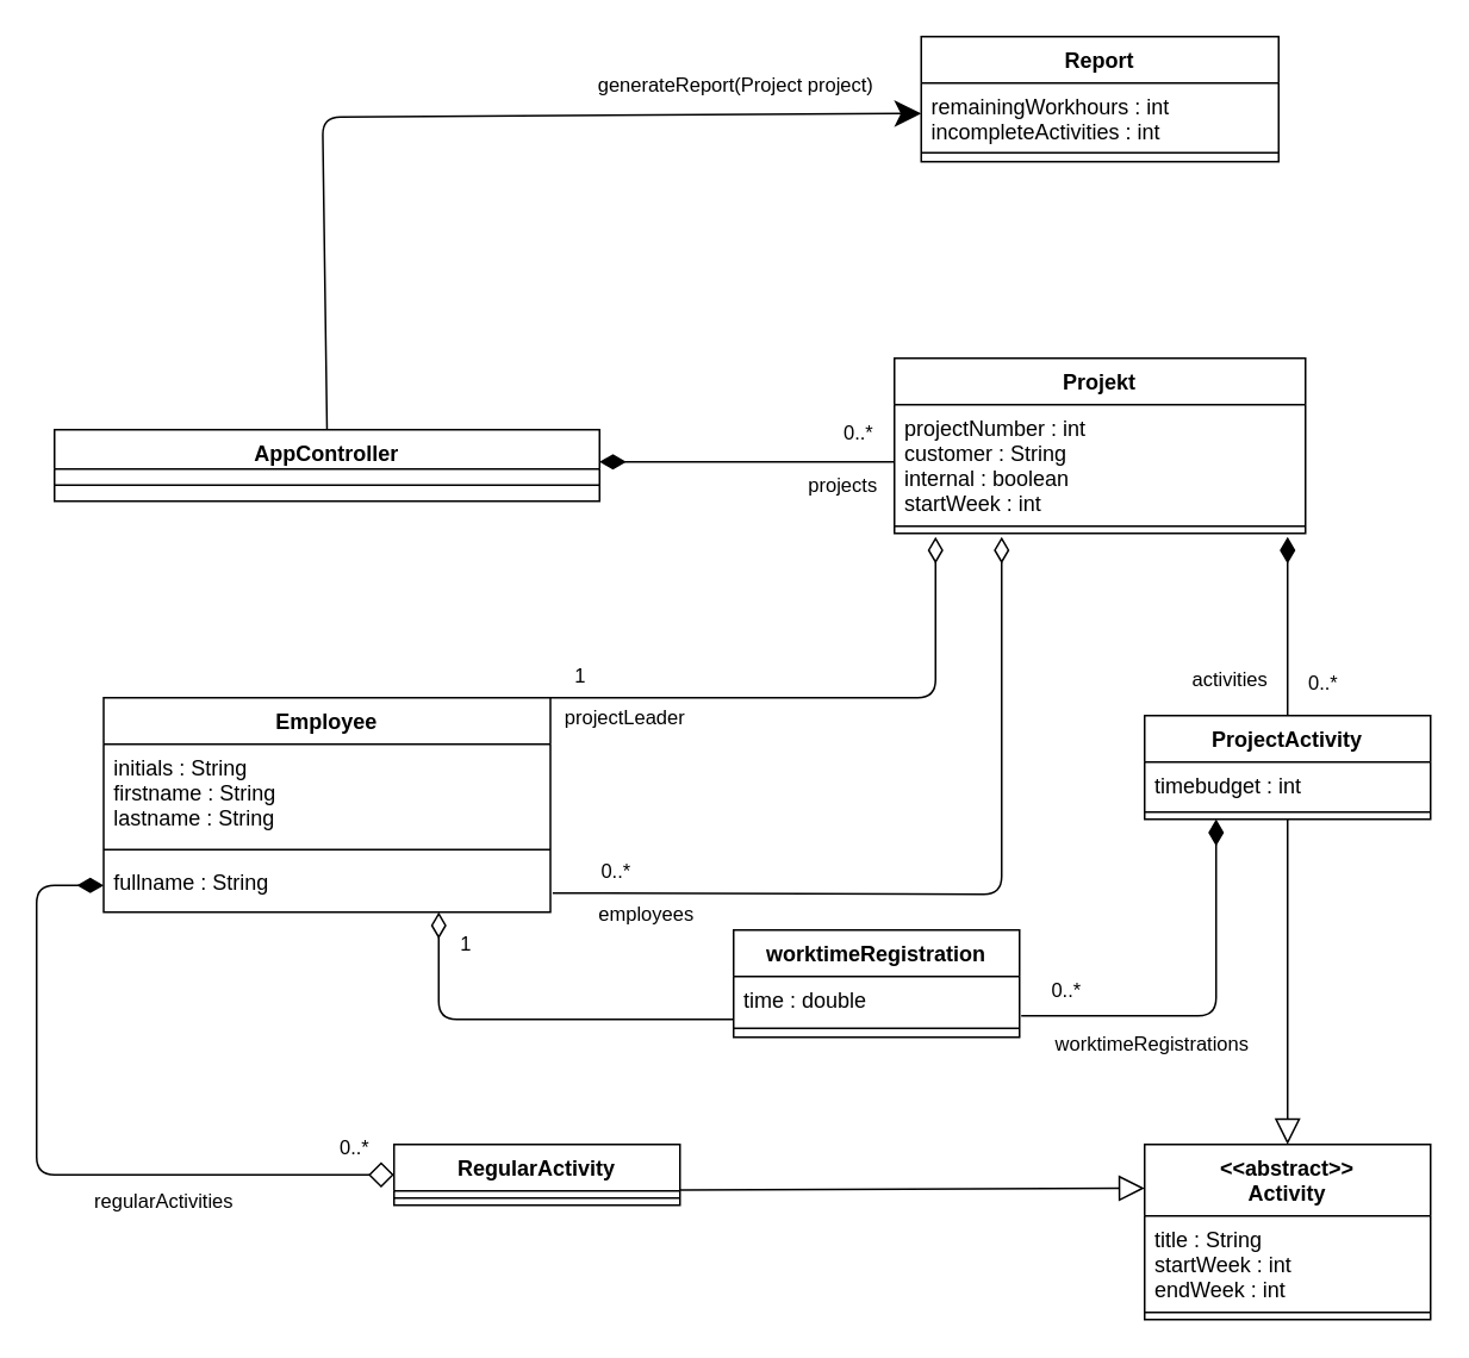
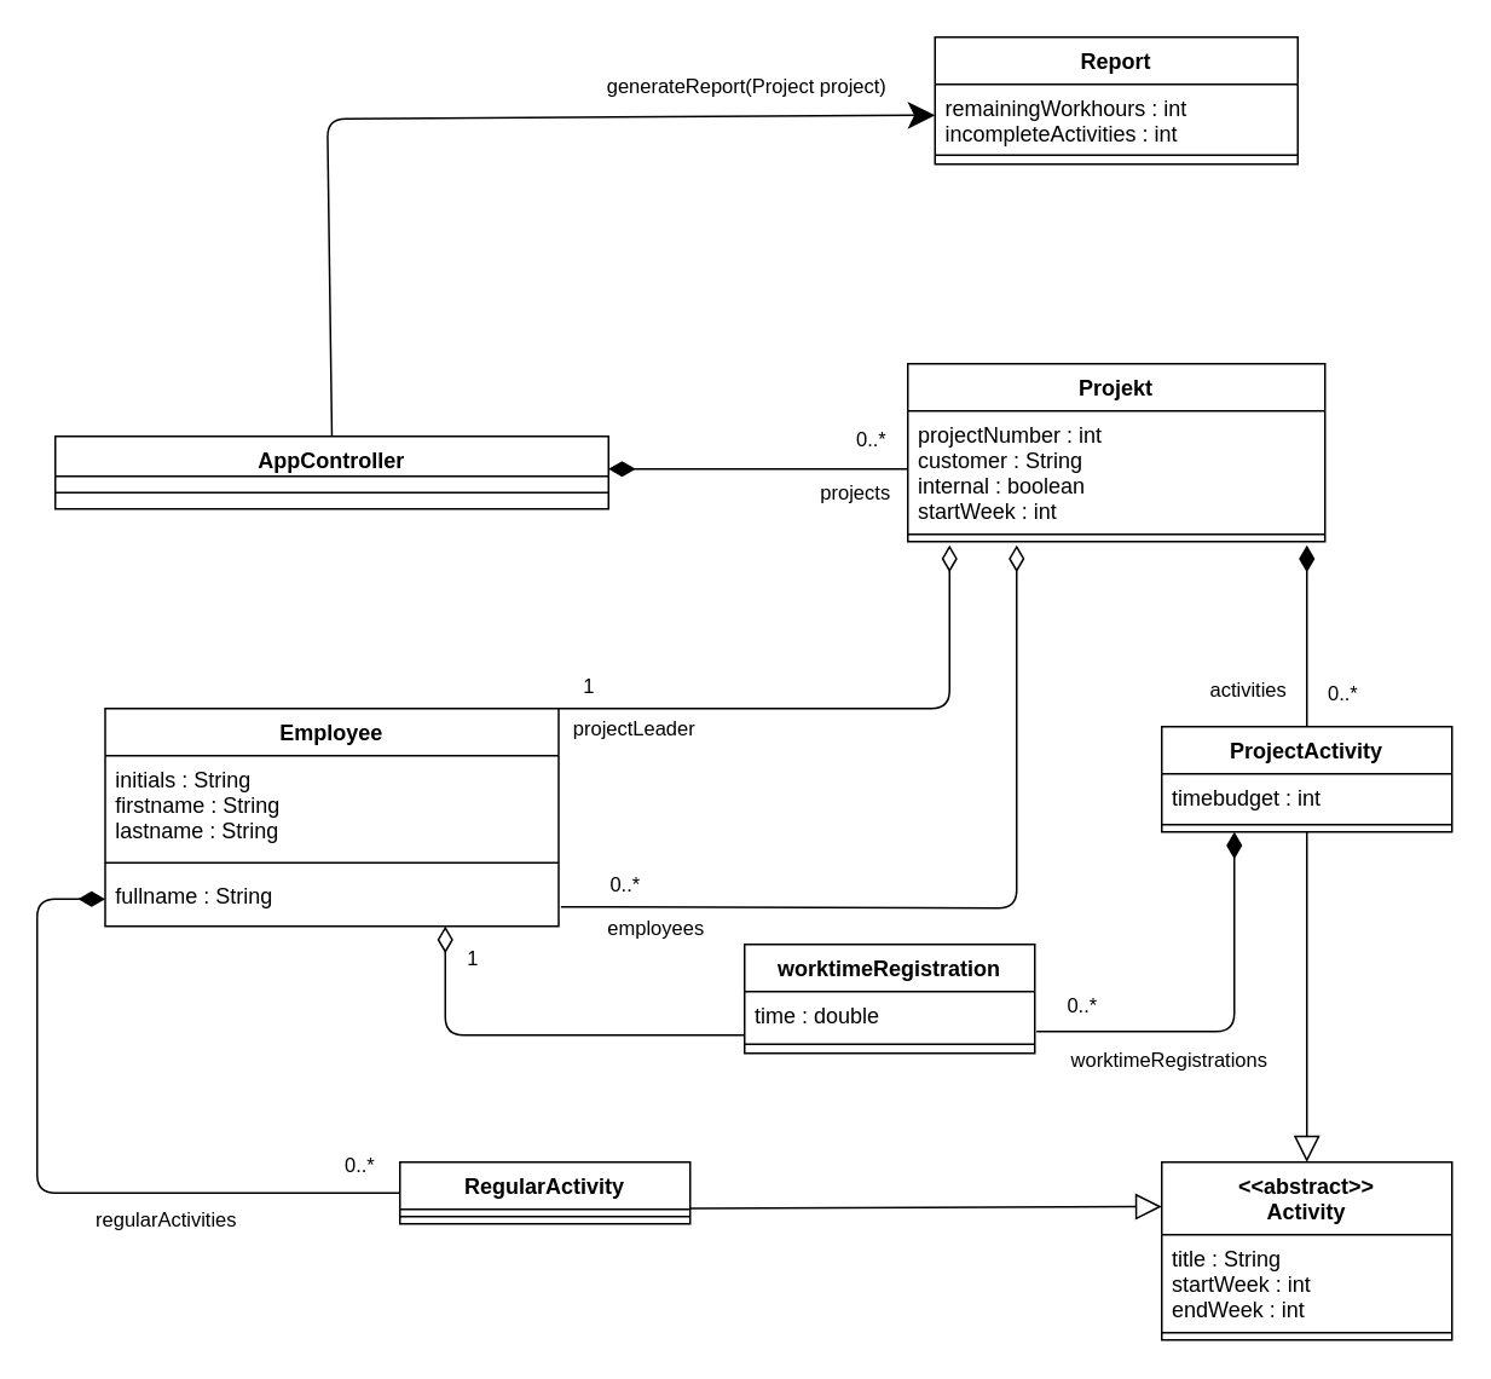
  <mxCell id="0" />
  <mxCell id="1" parent="0" />
  <mxCell id="2" value="AppController" style="swimlane;fontStyle=1;align=center;verticalAlign=top;childLayout=stackLayout;horizontal=1;startSize=22;horizontalStack=0;resizeParent=1;resizeParentMax=0;resizeLast=0;collapsible=1;marginBottom=0;" parent="1" vertex="1"><mxGeometry x="30" y="240" width="305" height="40" as="geometry" /></mxCell>
  <mxCell id="3" value="" style="line;strokeWidth=1;fillColor=none;align=left;verticalAlign=middle;spacingTop=-1;spacingLeft=3;spacingRight=3;rotatable=0;labelPosition=right;points=[];portConstraint=eastwest;strokeColor=inherit;" parent="2" vertex="1"><mxGeometry y="22" width="305" height="18" as="geometry" /></mxCell>
  <mxCell id="4" value="Report" style="swimlane;fontStyle=1;align=center;verticalAlign=top;childLayout=stackLayout;horizontal=1;startSize=26;horizontalStack=0;resizeParent=1;resizeParentMax=0;resizeLast=0;collapsible=1;marginBottom=0;" parent="1" vertex="1"><mxGeometry x="515" y="20" width="200" height="70" as="geometry" /></mxCell>
  <mxCell id="5" value="remainingWorkhours : int&#10;incompleteActivities : int" style="text;strokeColor=none;fillColor=none;align=left;verticalAlign=top;spacingLeft=4;spacingRight=4;overflow=hidden;rotatable=0;points=[[0,0.5],[1,0.5]];portConstraint=eastwest;" parent="4" vertex="1"><mxGeometry y="26" width="200" height="34" as="geometry" /></mxCell>
  <mxCell id="6" value="" style="line;strokeWidth=1;fillColor=none;align=left;verticalAlign=middle;spacingTop=-1;spacingLeft=3;spacingRight=3;rotatable=0;labelPosition=right;points=[];portConstraint=eastwest;strokeColor=inherit;" parent="4" vertex="1"><mxGeometry y="60" width="200" height="10" as="geometry" /></mxCell>
  <mxCell id="7" value="Projekt" style="swimlane;fontStyle=1;align=center;verticalAlign=top;childLayout=stackLayout;horizontal=1;startSize=26;horizontalStack=0;resizeParent=1;resizeParentMax=0;resizeLast=0;collapsible=1;marginBottom=0;" parent="1" vertex="1"><mxGeometry x="500" y="200" width="230" height="98" as="geometry" /></mxCell>
  <mxCell id="8" value="projectNumber : int&#10;customer : String&#10;internal : boolean&#10;startWeek : int&#10;" style="text;strokeColor=none;fillColor=none;align=left;verticalAlign=top;spacingLeft=4;spacingRight=4;overflow=hidden;rotatable=0;points=[[0,0.5],[1,0.5]];portConstraint=eastwest;" parent="7" vertex="1"><mxGeometry y="26" width="230" height="64" as="geometry" /></mxCell>
  <mxCell id="9" value="" style="line;strokeWidth=1;fillColor=none;align=left;verticalAlign=middle;spacingTop=-1;spacingLeft=3;spacingRight=3;rotatable=0;labelPosition=right;points=[];portConstraint=eastwest;strokeColor=inherit;" parent="7" vertex="1"><mxGeometry y="90" width="230" height="8" as="geometry" /></mxCell>
  <mxCell id="10" value="&lt;&lt;abstract&gt;&gt;&#10;Activity" style="swimlane;fontStyle=1;align=center;verticalAlign=top;childLayout=stackLayout;horizontal=1;startSize=40;horizontalStack=0;resizeParent=1;resizeParentMax=0;resizeLast=0;collapsible=1;marginBottom=0;" parent="1" vertex="1"><mxGeometry x="640" y="640" width="160" height="98" as="geometry" /></mxCell>
  <mxCell id="11" value="title : String&#10;startWeek : int&#10;endWeek : int" style="text;strokeColor=none;fillColor=none;align=left;verticalAlign=top;spacingLeft=4;spacingRight=4;overflow=hidden;rotatable=0;points=[[0,0.5],[1,0.5]];portConstraint=eastwest;" parent="10" vertex="1"><mxGeometry y="40" width="160" height="50" as="geometry" /></mxCell>
  <mxCell id="12" value="" style="line;strokeWidth=1;fillColor=none;align=left;verticalAlign=middle;spacingTop=-1;spacingLeft=3;spacingRight=3;rotatable=0;labelPosition=right;points=[];portConstraint=eastwest;strokeColor=inherit;" parent="10" vertex="1"><mxGeometry y="90" width="160" height="8" as="geometry" /></mxCell>
  <mxCell id="13" value="ProjectActivity" style="swimlane;fontStyle=1;align=center;verticalAlign=top;childLayout=stackLayout;horizontal=1;startSize=26;horizontalStack=0;resizeParent=1;resizeParentMax=0;resizeLast=0;collapsible=1;marginBottom=0;" parent="1" vertex="1"><mxGeometry x="640" y="400" width="160" height="58" as="geometry" /></mxCell>
  <mxCell id="14" value="timebudget : int" style="text;strokeColor=none;fillColor=none;align=left;verticalAlign=top;spacingLeft=4;spacingRight=4;overflow=hidden;rotatable=0;points=[[0,0.5],[1,0.5]];portConstraint=eastwest;" parent="13" vertex="1"><mxGeometry y="26" width="160" height="24" as="geometry" /></mxCell>
  <mxCell id="15" value="" style="line;strokeWidth=1;fillColor=none;align=left;verticalAlign=middle;spacingTop=-1;spacingLeft=3;spacingRight=3;rotatable=0;labelPosition=right;points=[];portConstraint=eastwest;strokeColor=inherit;" parent="13" vertex="1"><mxGeometry y="50" width="160" height="8" as="geometry" /></mxCell>
  <mxCell id="16" value="" style="endArrow=block;endSize=12;endFill=0;html=1;exitX=1;exitY=0.75;exitDx=0;exitDy=0;entryX=0;entryY=0.25;entryDx=0;entryDy=0;" parent="1" source="44" target="10" edge="1"><mxGeometry width="160" relative="1" as="geometry"><mxPoint x="370" y="673" as="sourcePoint" /><mxPoint x="520" y="700" as="targetPoint" /></mxGeometry></mxCell>
  <mxCell id="17" value="" style="endArrow=block;endSize=12;endFill=0;html=1;entryX=0.5;entryY=0;entryDx=0;entryDy=0;exitX=0.5;exitY=1;exitDx=0;exitDy=0;" parent="1" source="13" target="10" edge="1"><mxGeometry width="160" relative="1" as="geometry"><mxPoint x="575" y="450" as="sourcePoint" /><mxPoint x="735" y="450" as="targetPoint" /></mxGeometry></mxCell>
  <mxCell id="18" value="activities" style="endArrow=none;html=1;endSize=12;startArrow=diamondThin;startSize=12;startFill=1;edgeStyle=orthogonalEdgeStyle;align=left;verticalAlign=bottom;entryX=0.5;entryY=0;entryDx=0;entryDy=0;endFill=0;" parent="1" target="13" edge="1"><mxGeometry x="0.783" y="-55" relative="1" as="geometry"><mxPoint x="720" y="300" as="sourcePoint" /><mxPoint x="630" y="380" as="targetPoint" /><mxPoint as="offset" /><Array as="points"><mxPoint x="720" y="350" /><mxPoint x="720" y="350" /></Array></mxGeometry></mxCell>
  <mxCell id="19" value="Employee" style="swimlane;fontStyle=1;align=center;verticalAlign=top;childLayout=stackLayout;horizontal=1;startSize=26;horizontalStack=0;resizeParent=1;resizeParentMax=0;resizeLast=0;collapsible=1;marginBottom=0;" parent="1" vertex="1"><mxGeometry x="57.5" y="390" width="250" height="120" as="geometry"><mxRectangle x="210" y="300" width="100" height="30" as="alternateBounds" /></mxGeometry></mxCell>
  <mxCell id="20" value="initials : String&#10;firstname : String&#10;lastname : String&#10;" style="text;strokeColor=none;fillColor=none;align=left;verticalAlign=top;spacingLeft=4;spacingRight=4;overflow=hidden;rotatable=0;points=[[0,0.5],[1,0.5]];portConstraint=eastwest;" parent="19" vertex="1"><mxGeometry y="26" width="250" height="54" as="geometry" /></mxCell>
  <mxCell id="21" value="" style="line;strokeWidth=1;fillColor=none;align=left;verticalAlign=middle;spacingTop=-1;spacingLeft=3;spacingRight=3;rotatable=0;labelPosition=right;points=[];portConstraint=eastwest;strokeColor=inherit;" parent="19" vertex="1"><mxGeometry y="80" width="250" height="10" as="geometry" /></mxCell>
  <mxCell id="22" value="fullname : String" style="text;strokeColor=none;fillColor=none;align=left;verticalAlign=top;spacingLeft=4;spacingRight=4;overflow=hidden;rotatable=0;points=[[0,0.5],[1,0.5]];portConstraint=eastwest;" parent="19" vertex="1"><mxGeometry y="90" width="250" height="30" as="geometry" /></mxCell>
- <mxCell id="23" value="0..*" style="endArrow=diamond;html=1;endSize=12;startArrow=diamondThin;startSize=12;startFill=1;edgeStyle=orthogonalEdgeStyle;align=left;verticalAlign=bottom;entryX=0;entryY=0.5;entryDx=0;entryDy=0;endFill=0;exitX=0;exitY=0.5;exitDx=0;exitDy=0;" parent="1" target="44" edge="1" source="22"><mxGeometry x="0.838" y="6" relative="1" as="geometry"><mxPoint x="90" y="560" as="sourcePoint" /><mxPoint x="210" y="673" as="targetPoint" /><mxPoint as="offset" /><Array as="points"><mxPoint x="20" y="495" /><mxPoint x="20" y="657" /><mxPoint x="150" y="657" /></Array></mxGeometry></mxCell>
+ <mxCell id="23" value="0..*" style="endArrow=none;html=1;endSize=12;startArrow=diamondThin;startSize=12;startFill=1;edgeStyle=orthogonalEdgeStyle;align=left;verticalAlign=bottom;entryX=0;entryY=0.5;entryDx=0;entryDy=0;endFill=0;exitX=0;exitY=0.5;exitDx=0;exitDy=0;" parent="1" target="44" edge="1" source="22"><mxGeometry x="0.838" y="6" relative="1" as="geometry"><mxPoint x="90" y="560" as="sourcePoint" /><mxPoint x="210" y="673" as="targetPoint" /><mxPoint as="offset" /><Array as="points"><mxPoint x="20" y="495" /><mxPoint x="20" y="657" /><mxPoint x="150" y="657" /></Array></mxGeometry></mxCell>
  <mxCell id="24" value="regularActivities" style="edgeLabel;html=1;align=center;verticalAlign=middle;resizable=0;points=[];" parent="23" vertex="1" connectable="0"><mxGeometry x="-0.342" y="1" relative="1" as="geometry"><mxPoint x="69" y="83" as="offset" /></mxGeometry></mxCell>
  <mxCell id="25" value="" style="endArrow=none;endFill=0;html=1;edgeStyle=orthogonalEdgeStyle;align=left;verticalAlign=top;exitX=1;exitY=0.5;exitDx=0;exitDy=0;entryX=0;entryY=0.5;entryDx=0;entryDy=0;startArrow=diamondThin;startFill=1;endSize=12;startSize=12;" parent="1" edge="1"><mxGeometry x="-1" relative="1" as="geometry"><mxPoint x="335" y="258" as="sourcePoint" /><mxPoint x="500" y="258" as="targetPoint" /></mxGeometry></mxCell>
  <mxCell id="26" value="0..*" style="edgeLabel;resizable=0;html=1;align=left;verticalAlign=bottom;" parent="25" connectable="0" vertex="1"><mxGeometry x="-1" relative="1" as="geometry"><mxPoint x="135" y="-8" as="offset" /></mxGeometry></mxCell>
  <mxCell id="27" value="projects" style="edgeLabel;html=1;align=center;verticalAlign=middle;resizable=0;points=[];" parent="25" vertex="1" connectable="0"><mxGeometry x="0.171" y="-1" relative="1" as="geometry"><mxPoint x="38" y="11" as="offset" /></mxGeometry></mxCell>
  <mxCell id="28" value="0..*" style="edgeLabel;resizable=0;html=1;align=left;verticalAlign=bottom;" parent="1" connectable="0" vertex="1"><mxGeometry x="730" y="390" as="geometry" /></mxCell>
  <mxCell id="29" value="" style="endArrow=diamondThin;html=1;startSize=12;endSize=12;exitX=1.005;exitY=0.643;exitDx=0;exitDy=0;startArrow=none;startFill=0;endFill=0;exitPerimeter=0;" parent="1" source="22" edge="1"><mxGeometry width="50" height="50" relative="1" as="geometry"><mxPoint x="120" y="400" as="sourcePoint" /><mxPoint x="560" y="300" as="targetPoint" /><Array as="points"><mxPoint x="560" y="500" /></Array></mxGeometry></mxCell>
  <mxCell id="30" value="employees" style="edgeLabel;html=1;align=center;verticalAlign=middle;resizable=0;points=[];" parent="29" vertex="1" connectable="0"><mxGeometry x="-0.545" y="1" relative="1" as="geometry"><mxPoint x="-51" y="12" as="offset" /></mxGeometry></mxCell>
  <mxCell id="31" value="0..*" style="edgeLabel;html=1;align=center;verticalAlign=middle;resizable=0;points=[];" parent="29" vertex="1" connectable="0"><mxGeometry x="-0.392" relative="1" as="geometry"><mxPoint x="-102" y="-13" as="offset" /></mxGeometry></mxCell>
  <mxCell id="32" value="" style="endArrow=diamondThin;html=1;startSize=12;endSize=12;startArrow=none;startFill=0;endFill=0;exitX=1;exitY=0;exitDx=0;exitDy=0;" parent="1" edge="1" source="19"><mxGeometry width="50" height="50" relative="1" as="geometry"><mxPoint x="410" y="440" as="sourcePoint" /><mxPoint x="523" y="300" as="targetPoint" /><Array as="points"><mxPoint x="523" y="390" /></Array></mxGeometry></mxCell>
  <mxCell id="33" value="projectLeader" style="edgeLabel;html=1;align=center;verticalAlign=middle;resizable=0;points=[];" parent="32" vertex="1" connectable="0"><mxGeometry x="-0.545" y="1" relative="1" as="geometry"><mxPoint x="-29" y="11" as="offset" /></mxGeometry></mxCell>
  <mxCell id="34" value="1" style="edgeLabel;html=1;align=center;verticalAlign=middle;resizable=0;points=[];" parent="32" vertex="1" connectable="0"><mxGeometry x="-0.392" relative="1" as="geometry"><mxPoint x="-77" y="-13" as="offset" /></mxGeometry></mxCell>
  <mxCell id="35" value="" style="endArrow=classic;html=1;startSize=12;endSize=12;exitX=0.5;exitY=0;exitDx=0;exitDy=0;orthogonal=1;ignoreEdge=0;endFill=1;entryX=0;entryY=0.5;entryDx=0;entryDy=0;" parent="1" source="2" target="5" edge="1"><mxGeometry width="50" height="50" relative="1" as="geometry"><mxPoint x="230" y="140" as="sourcePoint" /><mxPoint x="430" y="110" as="targetPoint" /><Array as="points"><mxPoint x="180" y="65" /></Array></mxGeometry></mxCell>
  <mxCell id="36" value="generateReport(Project project)" style="edgeLabel;html=1;align=center;verticalAlign=middle;resizable=0;points=[];" parent="35" vertex="1" connectable="0"><mxGeometry x="0.631" y="2" relative="1" as="geometry"><mxPoint x="-10" y="-15" as="offset" /></mxGeometry></mxCell>
  <mxCell id="37" value="worktimeRegistration" style="swimlane;fontStyle=1;align=center;verticalAlign=top;childLayout=stackLayout;horizontal=1;startSize=26;horizontalStack=0;resizeParent=1;resizeParentMax=0;resizeLast=0;collapsible=1;marginBottom=0;" parent="1" vertex="1"><mxGeometry x="410" y="520" width="160" height="60" as="geometry" /></mxCell>
  <mxCell id="38" value="time : double" style="text;strokeColor=none;fillColor=none;align=left;verticalAlign=top;spacingLeft=4;spacingRight=4;overflow=hidden;rotatable=0;points=[[0,0.5],[1,0.5]];portConstraint=eastwest;" parent="37" vertex="1"><mxGeometry y="26" width="160" height="24" as="geometry" /></mxCell>
  <mxCell id="39" value="" style="line;strokeWidth=1;fillColor=none;align=left;verticalAlign=middle;spacingTop=-1;spacingLeft=3;spacingRight=3;rotatable=0;labelPosition=right;points=[];portConstraint=eastwest;strokeColor=inherit;" parent="37" vertex="1"><mxGeometry y="50" width="160" height="10" as="geometry" /></mxCell>
  <mxCell id="40" value="" style="endArrow=diamondThin;html=1;startSize=12;endSize=12;exitX=1.006;exitY=0.917;exitDx=0;exitDy=0;exitPerimeter=0;startArrow=none;startFill=0;endFill=1;entryX=0.25;entryY=1;entryDx=0;entryDy=0;" parent="1" source="38" edge="1" target="13"><mxGeometry width="50" height="50" relative="1" as="geometry"><mxPoint x="350" y="480" as="sourcePoint" /><mxPoint x="690" y="490" as="targetPoint" /><Array as="points"><mxPoint x="680" y="568" /></Array></mxGeometry></mxCell>
  <mxCell id="41" value="worktimeRegistrations" style="edgeLabel;html=1;align=center;verticalAlign=middle;resizable=0;points=[];" parent="40" vertex="1" connectable="0"><mxGeometry x="-0.475" relative="1" as="geometry"><mxPoint x="16" y="15" as="offset" /></mxGeometry></mxCell>
  <mxCell id="42" value="0..*" style="edgeLabel;html=1;align=center;verticalAlign=middle;resizable=0;points=[];" parent="40" vertex="1" connectable="0"><mxGeometry x="-0.566" y="3" relative="1" as="geometry"><mxPoint x="-23" y="-12" as="offset" /></mxGeometry></mxCell>
  <mxCell id="43" value="1" style="endArrow=none;html=1;startSize=12;endSize=12;exitX=0.75;exitY=1;exitDx=0;exitDy=0;endFill=0;startArrow=diamondThin;startFill=0;" parent="1" source="19" edge="1"><mxGeometry x="-0.841" y="15" width="50" height="50" relative="1" as="geometry"><mxPoint x="350" y="480" as="sourcePoint" /><mxPoint x="410" y="570" as="targetPoint" /><Array as="points"><mxPoint x="245" y="570" /></Array><mxPoint as="offset" /></mxGeometry></mxCell>
  <mxCell id="44" value="RegularActivity" style="swimlane;fontStyle=1;align=center;verticalAlign=top;childLayout=stackLayout;horizontal=1;startSize=26;horizontalStack=0;resizeParent=1;resizeParentMax=0;resizeLast=0;collapsible=1;marginBottom=0;" vertex="1" parent="1"><mxGeometry x="220" y="640" width="160" height="34" as="geometry" /></mxCell>
  <mxCell id="45" value="" style="line;strokeWidth=1;fillColor=none;align=left;verticalAlign=middle;spacingTop=-1;spacingLeft=3;spacingRight=3;rotatable=0;labelPosition=right;points=[];portConstraint=eastwest;strokeColor=inherit;" vertex="1" parent="44"><mxGeometry y="26" width="160" height="8" as="geometry" /></mxCell>
